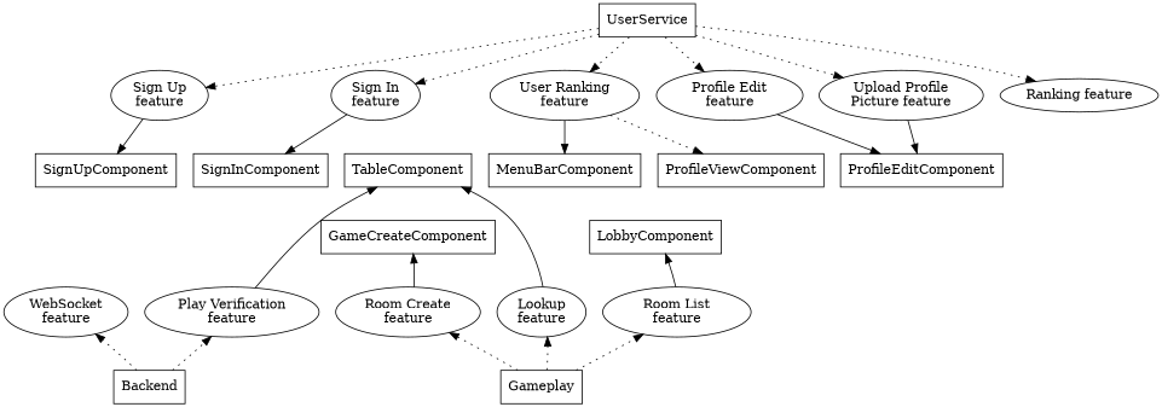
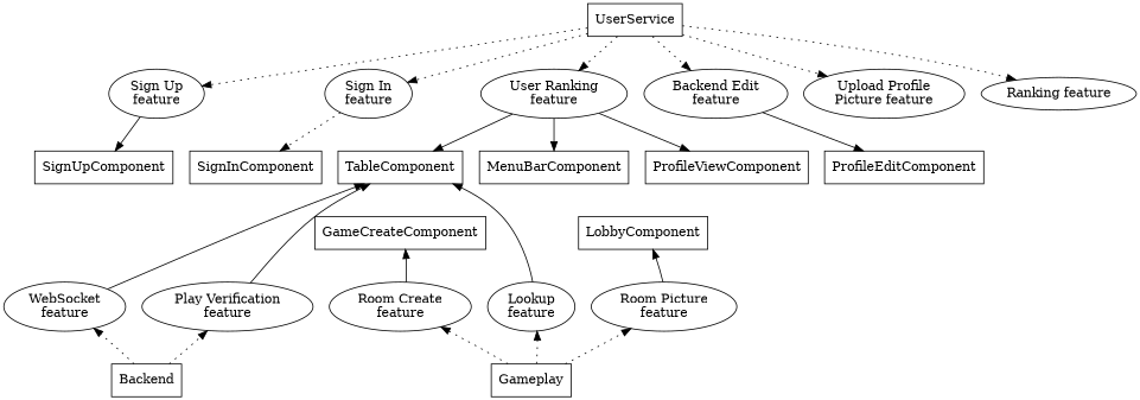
  digraph {
-   n1 [label="Room List\nfeature"]
+   n1 [label="Room Picture\nfeature"]
    n2 [label="Room Create\nfeature"]
    n3 [label="Lookup\nfeature"]
    n4 [label="WebSocket\nfeature"]
    n5 [label="Play Verification\nfeature"]
    LobbyComponent [shape=box]
    n7 [label=Gameplay shape=box]
    GameCreateComponent [shape=box]
    TableComponent [shape=box]
    Backend [shape=box]
    n11 [label="Sign Up\nfeature"]
    SignUpComponent [shape=box]
    n13 [label="Sign In\nfeature"]
    SignInComponent [shape=box]
    n15 [label="User Ranking\nfeature"]
    MenuBarComponent [shape=box]
    ProfileViewComponent [shape=box]
-   n18 [label="Profile Edit\nfeature"]
+   n18 [label="Backend Edit\nfeature"]
    ProfileEditComponent [shape=box]
    n20 [label="Upload Profile\nPicture feature"]
    n21 [label="Ranking feature"]
    UserService [shape=box]
    subgraph sub_1 {
      rank=same
      n1
      n2
      n3
      n4
      n5
    }
    n1 -> LobbyComponent [constraint=false]
    n1 -> n7 [style=invis]
    n2 -> n7 [style=invis]
    n2 -> GameCreateComponent [constraint=false]
    n3 -> n7 [style=invis]
    n3 -> TableComponent [constraint=false]
+   n4 -> TableComponent [constraint=false]
    n4 -> Backend [style=invis]
    n5 -> TableComponent [constraint=false]
    n5 -> Backend [style=invis]
    LobbyComponent -> n1 [style=invis]
    n7 -> n1 [constraint=false style=dotted]
    n7 -> n2 [constraint=false style=dotted]
    n7 -> n3 [constraint=false style=dotted]
    GameCreateComponent -> n2 [style=invis]
    TableComponent -> n3 [style=invis]
    TableComponent -> n4 [style=invis]
    TableComponent -> n5 [style=invis]
    TableComponent -> LobbyComponent [style=invis]
    TableComponent -> GameCreateComponent [style=invis]
    Backend -> n4 [constraint=false style=dotted]
    Backend -> n5 [constraint=false style=dotted]
    n11 -> SignUpComponent
-   n13 -> SignInComponent
+   n13 -> SignInComponent [style=dotted]
+   n15 -> TableComponent
    n15 -> MenuBarComponent
-   n15 -> ProfileViewComponent [style=dotted]
+   n15 -> ProfileViewComponent
    n18 -> ProfileEditComponent
-   n20 -> ProfileEditComponent
    UserService -> n11 [style=dotted]
    UserService -> n13 [style=dotted]
    UserService -> n15 [style=dotted]
    UserService -> n18 [style=dotted]
    UserService -> n20 [style=dotted]
    UserService -> n21 [style=dotted]
  }
